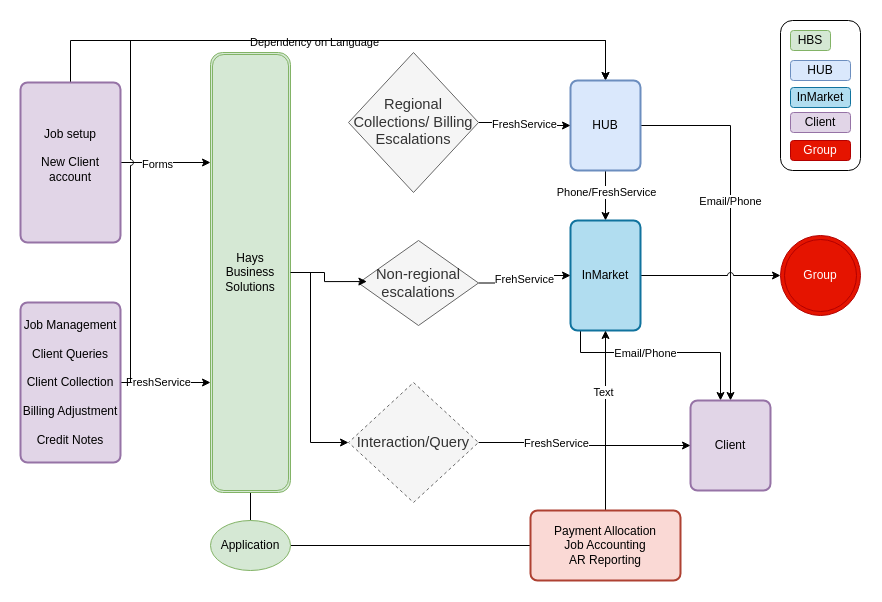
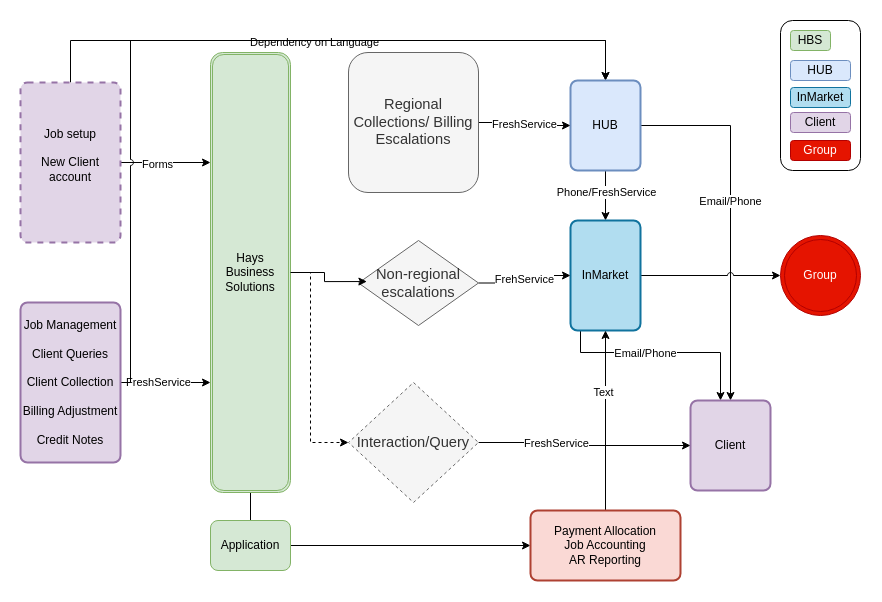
  <mxCell id="0" />
  <mxCell id="1" parent="0" />
  <mxCell id="2" value="" style="edgeStyle=orthogonalEdgeStyle;rounded=0;orthogonalLoop=1;jettySize=auto;html=1;" edge="1" parent="1" source="6"><mxGeometry relative="1" as="geometry"><mxPoint x="210" y="162" as="targetPoint" /></mxGeometry></mxCell>
  <mxCell id="3" value="Forms" style="edgeLabel;html=1;align=center;verticalAlign=middle;resizable=0;points=[];" vertex="1" connectable="0" parent="2"><mxGeometry x="-0.204" y="-1" relative="1" as="geometry"><mxPoint as="offset" /></mxGeometry></mxCell>
  <mxCell id="4" style="edgeStyle=orthogonalEdgeStyle;rounded=0;orthogonalLoop=1;jettySize=auto;html=1;entryX=0.5;entryY=0;entryDx=0;entryDy=0;" edge="1" parent="1" source="6" target="18"><mxGeometry relative="1" as="geometry"><Array as="points"><mxPoint x="70" y="40" /><mxPoint x="605" y="40" /></Array></mxGeometry></mxCell>
  <mxCell id="5" value="Dependency on Language" style="edgeLabel;html=1;align=center;verticalAlign=middle;resizable=0;points=[];" vertex="1" connectable="0" parent="4"><mxGeometry x="-0.075" y="-1" relative="1" as="geometry"><mxPoint as="offset" /></mxGeometry></mxCell>
- <mxCell id="6" value="&lt;div&gt;&lt;span style=&quot;background-color: initial;&quot;&gt;Job setup&lt;/span&gt;&lt;br&gt;&lt;/div&gt;&lt;div&gt;&lt;br&gt;&lt;/div&gt;&lt;div&gt;New Client account&lt;div&gt;&lt;br&gt;&lt;/div&gt;&lt;/div&gt;" style="rounded=1;whiteSpace=wrap;html=1;absoluteArcSize=1;arcSize=14;strokeWidth=2;fillColor=#e1d5e7;strokeColor=#9673a6;" vertex="1" parent="1"><mxGeometry x="20" y="82" width="100" height="160" as="geometry" /></mxCell>
+ <mxCell id="6" value="&lt;div&gt;&lt;span style=&quot;background-color: initial;&quot;&gt;Job setup&lt;/span&gt;&lt;br&gt;&lt;/div&gt;&lt;div&gt;&lt;br&gt;&lt;/div&gt;&lt;div&gt;New Client account&lt;div&gt;&lt;br&gt;&lt;/div&gt;&lt;/div&gt;" style="rounded=1;whiteSpace=wrap;html=1;absoluteArcSize=1;arcSize=14;strokeWidth=2;fillColor=#e1d5e7;strokeColor=#9673a6;dashed=1;" vertex="1" parent="1"><mxGeometry x="20" y="82" width="100" height="160" as="geometry" /></mxCell>
  <mxCell id="7" value="" style="edgeStyle=orthogonalEdgeStyle;rounded=0;orthogonalLoop=1;jettySize=auto;html=1;" edge="1" parent="1" source="10"><mxGeometry relative="1" as="geometry"><mxPoint x="210" y="382" as="targetPoint" /></mxGeometry></mxCell>
  <mxCell id="8" value="FreshService" style="edgeLabel;html=1;align=center;verticalAlign=middle;resizable=0;points=[];" vertex="1" connectable="0" parent="7"><mxGeometry x="-0.182" y="1" relative="1" as="geometry"><mxPoint as="offset" /></mxGeometry></mxCell>
  <mxCell id="9" style="edgeStyle=orthogonalEdgeStyle;rounded=0;orthogonalLoop=1;jettySize=auto;html=1;entryX=0.5;entryY=0;entryDx=0;entryDy=0;jumpStyle=arc;" edge="1" parent="1" source="10" target="18"><mxGeometry relative="1" as="geometry"><Array as="points"><mxPoint x="130" y="382" /><mxPoint x="130" y="40" /><mxPoint x="605" y="40" /></Array></mxGeometry></mxCell>
  <mxCell id="10" value="&lt;div&gt;Job Management&lt;/div&gt;&lt;div&gt;&lt;br&gt;&lt;/div&gt;&lt;div&gt;Client Queries&lt;/div&gt;&lt;div&gt;&lt;br&gt;&lt;/div&gt;&lt;div&gt;Client Collection&lt;/div&gt;&lt;div&gt;&lt;br&gt;&lt;/div&gt;&lt;div&gt;Billing Adjustment&lt;/div&gt;&lt;div&gt;&lt;br&gt;&lt;/div&gt;&lt;div&gt;Credit Notes&lt;/div&gt;" style="rounded=1;whiteSpace=wrap;html=1;absoluteArcSize=1;arcSize=14;strokeWidth=2;fillColor=#e1d5e7;strokeColor=#9673a6;" vertex="1" parent="1"><mxGeometry x="20" y="302" width="100" height="160" as="geometry" /></mxCell>
- <mxCell id="11" style="edgeStyle=orthogonalEdgeStyle;rounded=0;orthogonalLoop=1;jettySize=auto;html=1;entryX=0;entryY=0.5;entryDx=0;entryDy=0;" edge="1" parent="1" source="13" target="31"><mxGeometry relative="1" as="geometry"><Array as="points"><mxPoint x="310" y="272" /><mxPoint x="310" y="442" /></Array></mxGeometry></mxCell>
+ <mxCell id="11" style="edgeStyle=orthogonalEdgeStyle;rounded=0;orthogonalLoop=1;jettySize=auto;html=1;entryX=0;entryY=0.5;entryDx=0;entryDy=0;dashed=1;" edge="1" parent="1" source="13" target="31"><mxGeometry relative="1" as="geometry"><Array as="points"><mxPoint x="310" y="272" /><mxPoint x="310" y="442" /></Array></mxGeometry></mxCell>
  <mxCell id="12" value="" style="edgeStyle=orthogonalEdgeStyle;rounded=0;orthogonalLoop=1;jettySize=auto;html=1;endArrow=none;" edge="1" parent="1" source="13" target="37"><mxGeometry relative="1" as="geometry" /></mxCell>
  <mxCell id="13" value="Hays Business Solutions" style="shape=ext;double=1;rounded=1;whiteSpace=wrap;html=1;fillColor=#d5e8d4;strokeColor=#82b366;" vertex="1" parent="1"><mxGeometry x="210" y="52" width="80" height="440" as="geometry" /></mxCell>
  <mxCell id="14" style="edgeStyle=orthogonalEdgeStyle;rounded=0;orthogonalLoop=1;jettySize=auto;html=1;entryX=0.5;entryY=0;entryDx=0;entryDy=0;" edge="1" parent="1" source="18" target="23"><mxGeometry relative="1" as="geometry" /></mxCell>
  <mxCell id="15" value="Email/Phone" style="edgeLabel;html=1;align=center;verticalAlign=middle;resizable=0;points=[];" vertex="1" connectable="0" parent="14"><mxGeometry x="-0.098" y="-1" relative="1" as="geometry"><mxPoint as="offset" /></mxGeometry></mxCell>
  <mxCell id="16" style="edgeStyle=orthogonalEdgeStyle;rounded=0;orthogonalLoop=1;jettySize=auto;html=1;entryX=0.5;entryY=0;entryDx=0;entryDy=0;" edge="1" parent="1" source="18" target="22"><mxGeometry relative="1" as="geometry" /></mxCell>
  <mxCell id="17" value="Phone/FreshService" style="edgeLabel;html=1;align=center;verticalAlign=middle;resizable=0;points=[];" vertex="1" connectable="0" parent="16"><mxGeometry x="-0.152" relative="1" as="geometry"><mxPoint as="offset" /></mxGeometry></mxCell>
  <mxCell id="18" value="&lt;div&gt;HUB&lt;/div&gt;" style="rounded=1;whiteSpace=wrap;html=1;absoluteArcSize=1;arcSize=14;strokeWidth=2;fillColor=#dae8fc;strokeColor=#6c8ebf;" vertex="1" parent="1"><mxGeometry x="570" y="80" width="70" height="90" as="geometry" /></mxCell>
  <mxCell id="19" style="edgeStyle=orthogonalEdgeStyle;rounded=0;orthogonalLoop=1;jettySize=auto;html=1;jumpStyle=arc;" edge="1" parent="1" source="22" target="24"><mxGeometry relative="1" as="geometry" /></mxCell>
  <mxCell id="20" style="edgeStyle=orthogonalEdgeStyle;rounded=0;orthogonalLoop=1;jettySize=auto;html=1;exitX=0.4;exitY=1;exitDx=0;exitDy=0;exitPerimeter=0;" edge="1" parent="1" source="22" target="23"><mxGeometry relative="1" as="geometry"><Array as="points"><mxPoint x="580" y="352" /><mxPoint x="720" y="352" /></Array></mxGeometry></mxCell>
  <mxCell id="21" value="Email/Phone" style="edgeLabel;html=1;align=center;verticalAlign=middle;resizable=0;points=[];" vertex="1" connectable="0" parent="20"><mxGeometry x="-0.087" relative="1" as="geometry"><mxPoint as="offset" /></mxGeometry></mxCell>
  <mxCell id="22" value="&lt;div&gt;InMarket&lt;/div&gt;" style="rounded=1;whiteSpace=wrap;html=1;absoluteArcSize=1;arcSize=14;strokeWidth=2;fillColor=#b1ddf0;strokeColor=#10739e;" vertex="1" parent="1"><mxGeometry x="570" y="220" width="70" height="110" as="geometry" /></mxCell>
  <mxCell id="23" value="&lt;div&gt;Client&lt;/div&gt;" style="rounded=1;whiteSpace=wrap;html=1;absoluteArcSize=1;arcSize=14;strokeWidth=2;fillColor=#e1d5e7;strokeColor=#9673a6;" vertex="1" parent="1"><mxGeometry x="690" y="400" width="80" height="90" as="geometry" /></mxCell>
  <mxCell id="24" value="Group" style="ellipse;shape=doubleEllipse;whiteSpace=wrap;html=1;aspect=fixed;fillColor=#e51400;fontColor=#ffffff;strokeColor=#B20000;" vertex="1" parent="1"><mxGeometry x="780" y="235" width="80" height="80" as="geometry" /></mxCell>
  <mxCell id="25" value="FreshService" style="edgeStyle=orthogonalEdgeStyle;rounded=0;orthogonalLoop=1;jettySize=auto;html=1;entryX=0;entryY=0.5;entryDx=0;entryDy=0;" edge="1" parent="1" source="26" target="18"><mxGeometry relative="1" as="geometry" /></mxCell>
- <mxCell id="26" value="&lt;p style=&quot;margin-top: 0pt; margin-bottom: 0pt; margin-left: 0in; direction: ltr; unicode-bidi: embed; word-break: normal;&quot;&gt;&lt;span style=&quot;font-size: 11pt;&quot;&gt;Regional Collections/ Billing Escalations&lt;/span&gt;&lt;/p&gt;" style="rhombus;whiteSpace=wrap;html=1;fontColor=#333333;fillColor=#f5f5f5;strokeColor=#666666;" vertex="1" parent="1"><mxGeometry x="348" y="52" width="130" height="140" as="geometry" /></mxCell>
+ <mxCell id="26" value="&lt;p style=&quot;margin-top: 0pt; margin-bottom: 0pt; margin-left: 0in; direction: ltr; unicode-bidi: embed; word-break: normal;&quot;&gt;&lt;span style=&quot;font-size: 11pt;&quot;&gt;Regional Collections/ Billing Escalations&lt;/span&gt;&lt;/p&gt;" style="whiteSpace=wrap;html=1;fontColor=#333333;fillColor=#f5f5f5;strokeColor=#666666;rounded=1;" vertex="1" parent="1"><mxGeometry x="348" y="52" width="130" height="140" as="geometry" /></mxCell>
  <mxCell id="27" value="FrehService" style="edgeStyle=orthogonalEdgeStyle;rounded=0;orthogonalLoop=1;jettySize=auto;html=1;" edge="1" parent="1" source="28" target="22"><mxGeometry relative="1" as="geometry" /></mxCell>
  <mxCell id="28" value="&lt;p style=&quot;margin-top: 0pt; margin-bottom: 0pt; margin-left: 0in; direction: ltr; unicode-bidi: embed; word-break: normal;&quot;&gt;&lt;span style=&quot;font-size: 11pt;&quot;&gt;Non-regional escalations&lt;/span&gt;&lt;/p&gt;" style="rhombus;whiteSpace=wrap;html=1;fontColor=#333333;fillColor=#f5f5f5;strokeColor=#666666;" vertex="1" parent="1"><mxGeometry x="358" y="240" width="120" height="85" as="geometry" /></mxCell>
  <mxCell id="29" style="edgeStyle=orthogonalEdgeStyle;rounded=0;orthogonalLoop=1;jettySize=auto;html=1;" edge="1" parent="1" source="31" target="23"><mxGeometry relative="1" as="geometry" /></mxCell>
  <mxCell id="30" value="FreshService" style="edgeLabel;html=1;align=center;verticalAlign=middle;resizable=0;points=[];" vertex="1" connectable="0" parent="29"><mxGeometry x="-0.282" relative="1" as="geometry"><mxPoint as="offset" /></mxGeometry></mxCell>
  <mxCell id="31" value="&lt;p style=&quot;margin-top: 0pt; margin-bottom: 0pt; margin-left: 0in; direction: ltr; unicode-bidi: embed; word-break: normal;&quot;&gt;&lt;span style=&quot;font-size: 11pt;&quot;&gt;Interaction/Query&lt;/span&gt;&lt;/p&gt;" style="rhombus;whiteSpace=wrap;html=1;fontColor=#333333;fillColor=#f5f5f5;strokeColor=#666666;dashed=1;" vertex="1" parent="1"><mxGeometry x="348" y="382" width="130" height="120" as="geometry" /></mxCell>
  <mxCell id="32" value="" style="rounded=1;whiteSpace=wrap;html=1;" vertex="1" parent="1"><mxGeometry x="780" width="80" height="150" as="geometry" y="20" /></mxCell>
  <mxCell id="33" value="HBS" style="rounded=1;whiteSpace=wrap;html=1;fillColor=#d5e8d4;strokeColor=#82b366;" vertex="1" parent="1"><mxGeometry x="790" y="30" width="40" height="20" as="geometry" /></mxCell>
  <mxCell id="34" value="HUB" style="rounded=1;whiteSpace=wrap;html=1;fillColor=#dae8fc;strokeColor=#6c8ebf;" vertex="1" parent="1"><mxGeometry x="790" y="60" width="60" height="20" as="geometry" /></mxCell>
  <mxCell id="35" value="Client" style="rounded=1;whiteSpace=wrap;html=1;fillColor=#e1d5e7;strokeColor=#9673a6;" vertex="1" parent="1"><mxGeometry x="790" y="112" width="60" height="20" as="geometry" /></mxCell>
- <mxCell id="36" style="edgeStyle=orthogonalEdgeStyle;rounded=0;orthogonalLoop=1;jettySize=auto;html=1;entryX=0;entryY=0.5;entryDx=0;entryDy=0;endArrow=none;" edge="1" parent="1" source="37" target="40"><mxGeometry relative="1" as="geometry" /></mxCell>
- <mxCell id="37" value="Application" style="ellipse;whiteSpace=wrap;html=1;fillColor=#d5e8d4;strokeColor=#82b366;rounded=1;" vertex="1" parent="1"><mxGeometry x="210" y="520" width="80" height="50" as="geometry" /></mxCell>
+ <mxCell id="36" style="edgeStyle=orthogonalEdgeStyle;rounded=0;orthogonalLoop=1;jettySize=auto;html=1;entryX=0;entryY=0.5;entryDx=0;entryDy=0;" edge="1" parent="1" source="37" target="40"><mxGeometry relative="1" as="geometry" /></mxCell>
+ <mxCell id="37" value="Application" style="whiteSpace=wrap;html=1;fillColor=#d5e8d4;strokeColor=#82b366;rounded=1;" vertex="1" parent="1"><mxGeometry x="210" y="520" width="80" height="50" as="geometry" /></mxCell>
  <mxCell id="38" style="edgeStyle=orthogonalEdgeStyle;rounded=0;orthogonalLoop=1;jettySize=auto;html=1;entryX=0.5;entryY=1;entryDx=0;entryDy=0;" edge="1" parent="1" source="40" target="22"><mxGeometry relative="1" as="geometry" /></mxCell>
  <mxCell id="39" value="Text" style="edgeLabel;html=1;align=center;verticalAlign=middle;resizable=0;points=[];" vertex="1" connectable="0" parent="38"><mxGeometry x="0.319" y="3" relative="1" as="geometry"><mxPoint as="offset" /></mxGeometry></mxCell>
  <mxCell id="40" value="&lt;div&gt;Payment Allocation&lt;/div&gt;&lt;div&gt;Job Accounting&lt;/div&gt;&lt;div&gt;AR Reporting&lt;/div&gt;" style="rounded=1;whiteSpace=wrap;html=1;absoluteArcSize=1;arcSize=14;strokeWidth=2;fillColor=#fad9d5;strokeColor=#ae4132;" vertex="1" parent="1"><mxGeometry x="530" y="510" width="150" height="70" as="geometry" /></mxCell>
  <mxCell id="41" value="InMarket" style="rounded=1;whiteSpace=wrap;html=1;fillColor=#b1ddf0;strokeColor=#10739e;" vertex="1" parent="1"><mxGeometry x="790" y="87" width="60" height="20" as="geometry" /></mxCell>
  <mxCell id="42" value="Group" style="rounded=1;whiteSpace=wrap;html=1;fillColor=#e51400;strokeColor=#B20000;fontColor=#ffffff;" vertex="1" parent="1"><mxGeometry x="790" y="140" width="60" height="20" as="geometry" /></mxCell>
  <mxCell id="43" style="edgeStyle=orthogonalEdgeStyle;rounded=0;orthogonalLoop=1;jettySize=auto;html=1;entryX=0.07;entryY=0.483;entryDx=0;entryDy=0;entryPerimeter=0;" edge="1" parent="1" source="13" target="28"><mxGeometry relative="1" as="geometry" /></mxCell>
